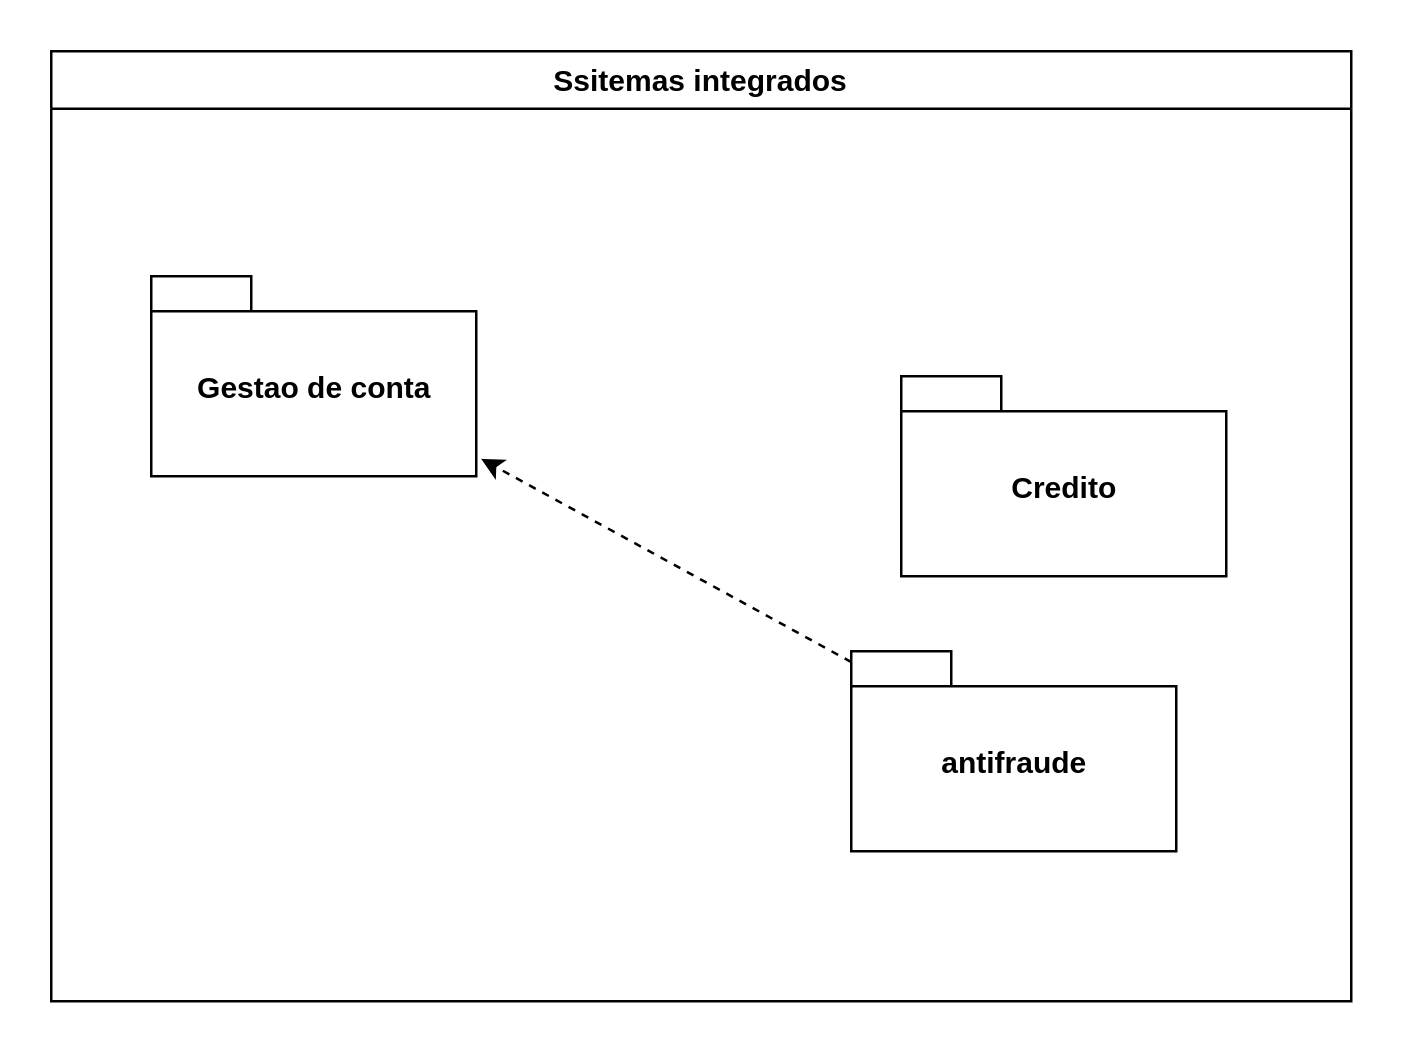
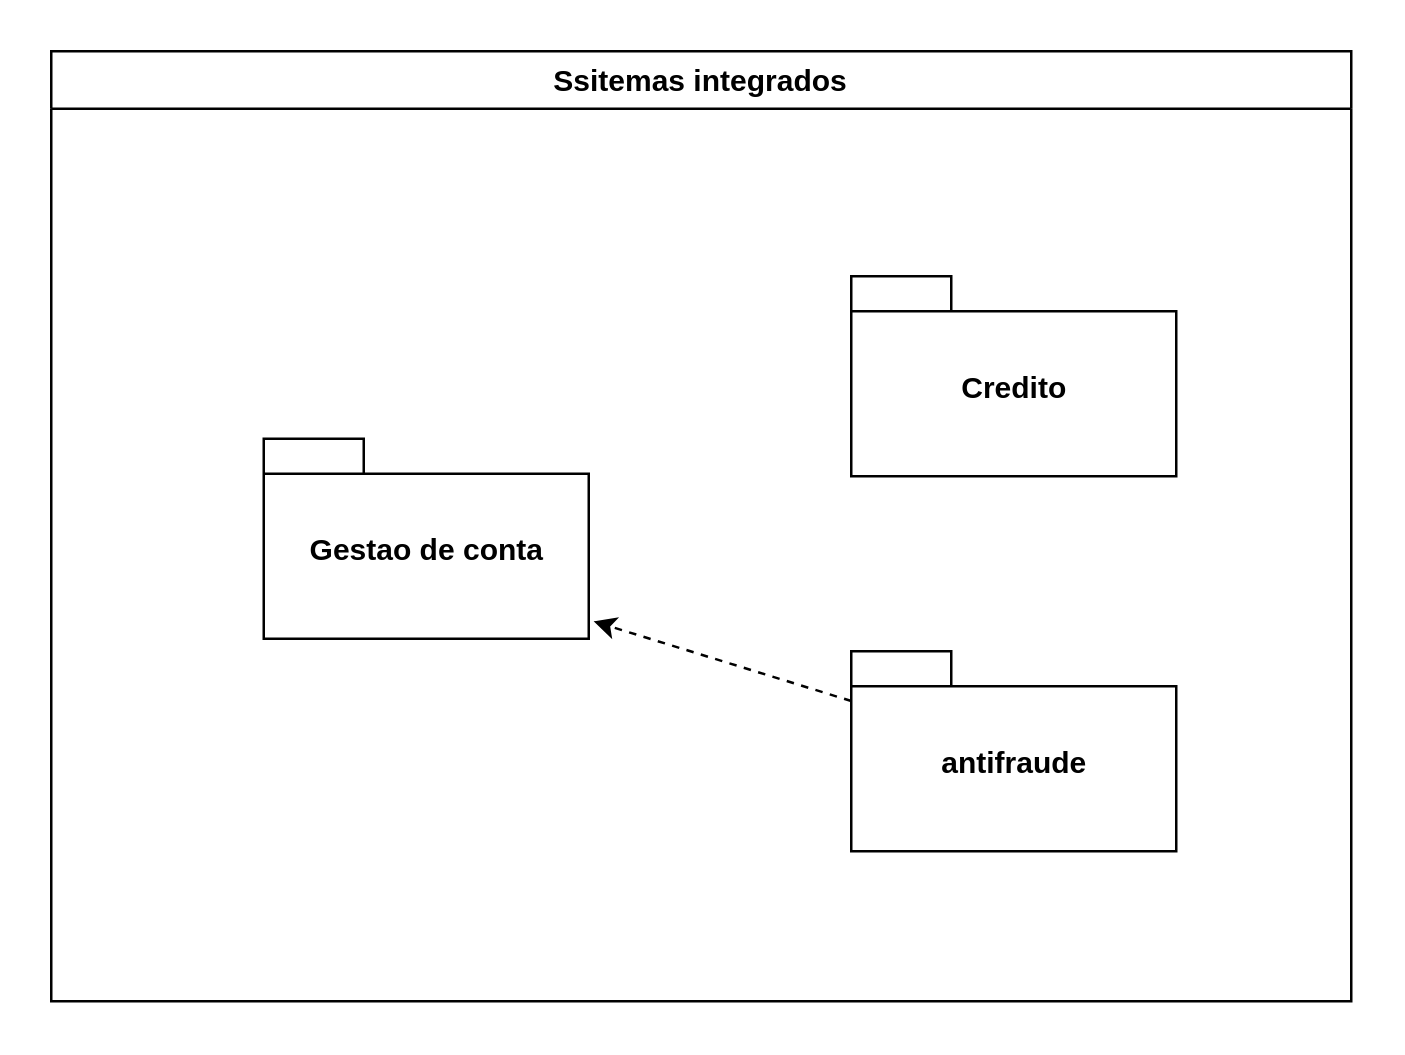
  <mxCell id="0" />
  <mxCell id="1" parent="0" />
  <mxCell id="2" value="Ssitemas integrados" style="swimlane;" vertex="1" parent="1"><mxGeometry x="20" y="20" width="520" height="380" as="geometry" /></mxCell>
- <mxCell id="3" value="Gestao de conta" style="shape=folder;fontStyle=1;spacingTop=10;tabWidth=40;tabHeight=14;tabPosition=left;html=1;" vertex="1" parent="2"><mxGeometry x="40" y="90" width="130" height="80" as="geometry" /></mxCell>
- <mxCell id="4" value="Credito" style="shape=folder;fontStyle=1;spacingTop=10;tabWidth=40;tabHeight=14;tabPosition=left;html=1;" vertex="1" parent="2"><mxGeometry x="340" y="130" width="130" height="80" as="geometry" /></mxCell>
+ <mxCell id="3" value="Gestao de conta" style="shape=folder;fontStyle=1;spacingTop=10;tabWidth=40;tabHeight=14;tabPosition=left;html=1;" vertex="1" parent="2"><mxGeometry x="85" y="155" width="130" height="80" as="geometry" /></mxCell>
+ <mxCell id="4" value="Credito" style="shape=folder;fontStyle=1;spacingTop=10;tabWidth=40;tabHeight=14;tabPosition=left;html=1;" vertex="1" parent="2"><mxGeometry x="320" y="90" width="130" height="80" as="geometry" /></mxCell>
  <mxCell id="5" style="edgeStyle=none;rounded=0;orthogonalLoop=1;jettySize=auto;html=1;entryX=1.015;entryY=0.913;entryDx=0;entryDy=0;entryPerimeter=0;dashed=1;" edge="1" parent="2" source="6" target="3"><mxGeometry relative="1" as="geometry" /></mxCell>
  <mxCell id="6" value="antifraude" style="shape=folder;fontStyle=1;spacingTop=10;tabWidth=40;tabHeight=14;tabPosition=left;html=1;" vertex="1" parent="2"><mxGeometry x="320" y="240" width="130" height="80" as="geometry" /></mxCell>
